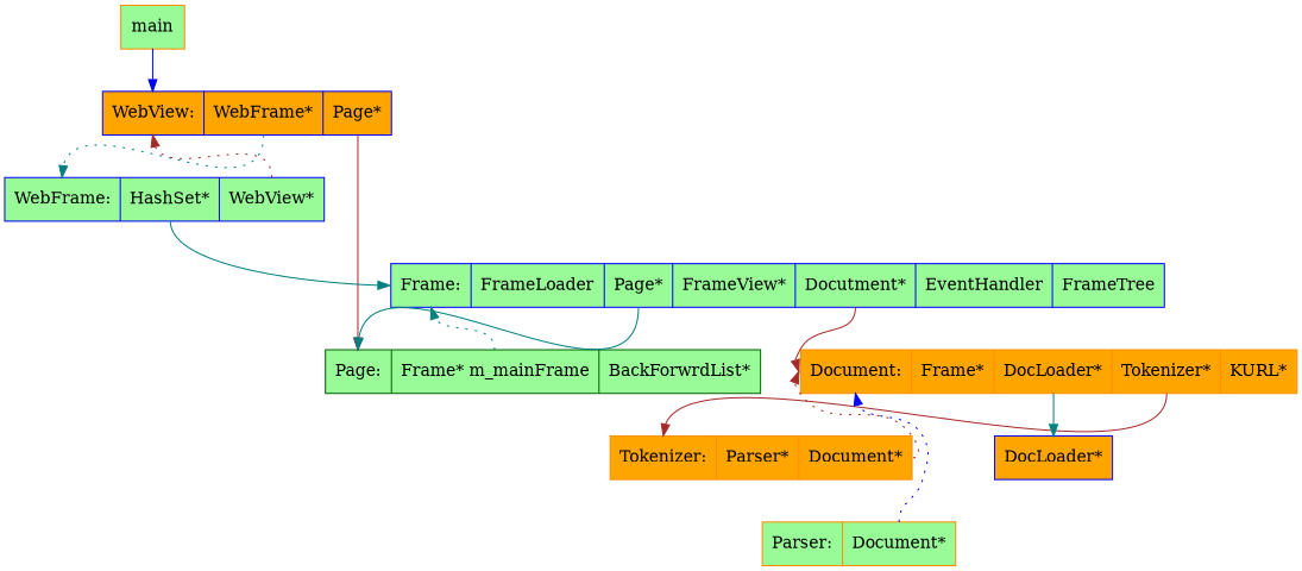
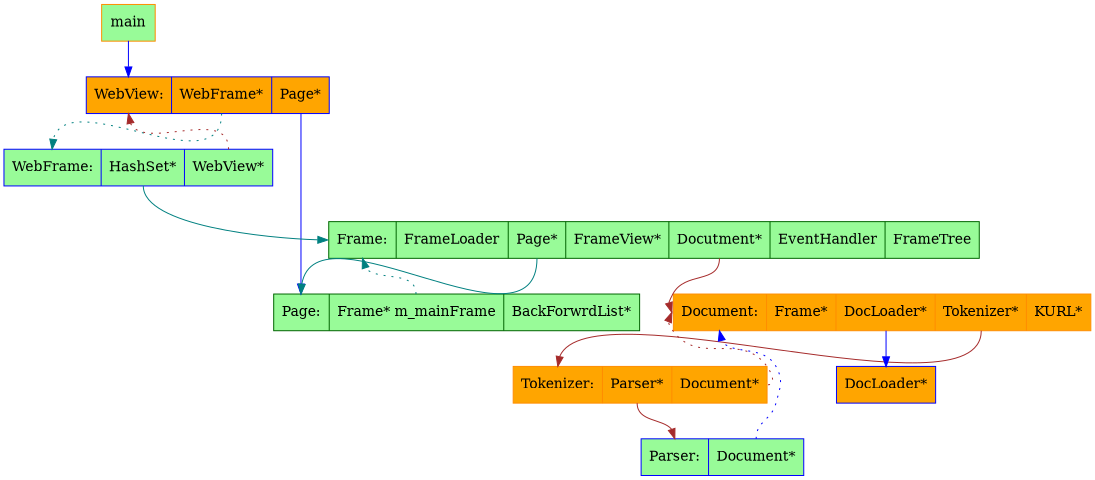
  digraph {
    node [color=darkorange fillcolor=palegreen shape=record style=filled]
    edge [color=brown headport=self tailport=FramePtr]
    n1 [color=blue fillcolor=orange label="<self> WebView:|<WebFramePtr> WebFrame*|<PagePtr> Page*"]
    n2 [color=blue label="<self> WebFrame:|<FramePtr>HashSet*|<WebViewPtr>WebView*"]
    n3 [color=darkgreen label="<self> Page:|<FramePtr>Frame* m_mainFrame|<BFPTR>BackForwrdList*"]
    main
-   n5 [color=blue label="<self> Frame:|<FrameLoaderPtr> FrameLoader|<PagePtr> Page*|<FrameViewPtr> FrameView*|<DocPtr>Docutment*|<EventHandler> EventHandler|<FrameTreePtr>FrameTree"]
+   n5 [color=darkgreen label="<self> Frame:|<FrameLoaderPtr> FrameLoader|<PagePtr> Page*|<FrameViewPtr> FrameView*|<DocPtr>Docutment*|<EventHandler> EventHandler|<FrameTreePtr>FrameTree"]
    n6 [fillcolor=orange label="<self>Document:|<FramePtr>Frame*|<DocLoaderPtr>DocLoader*|<TokenizerPtr>Tokenizer*|<KURLPTR>KURL*"]
    n7 [fillcolor=orange label="<self>Tokenizer:|<ParserPtr>Parser*|<DocPtr>Document*"]
    n8 [color=blue fillcolor=orange label="<self>DocLoader*"]
-   n9 [label="<self>Parser:|<DocPtr>Document*"]
+   n9 [color=blue label="<self>Parser:|<DocPtr>Document*"]
    n1 -> n2 [color=teal style=dotted tailport=WebFramePtr]
-   n1 -> n3 [tailport=PagePtr]
+   n1 -> n3 [color=blue tailport=PagePtr]
    n2 -> n1 [style=dotted tailport=WebViewPtr]
    n2 -> n5 [color=teal]
    n3 -> n5 [color=teal style=dotted]
    main -> n1 [color=blue]
    n5 -> n3 [color=teal style=solid tailport=PagePtr]
    n5 -> n6 [tailport=DocPtr]
    n6 -> n7 [tailport=TokenizerPtr]
-   n6 -> n8 [color=teal tailport=DocLoaderPtr]
+   n6 -> n8 [color=blue tailport=DocLoaderPtr]
    n7 -> n6 [style=dotted tailport=DocPtr]
+   n7 -> n9 [tailport=ParserPtr]
    n9 -> n6 [color=blue style=dotted tailport=DocPtr]
  }
